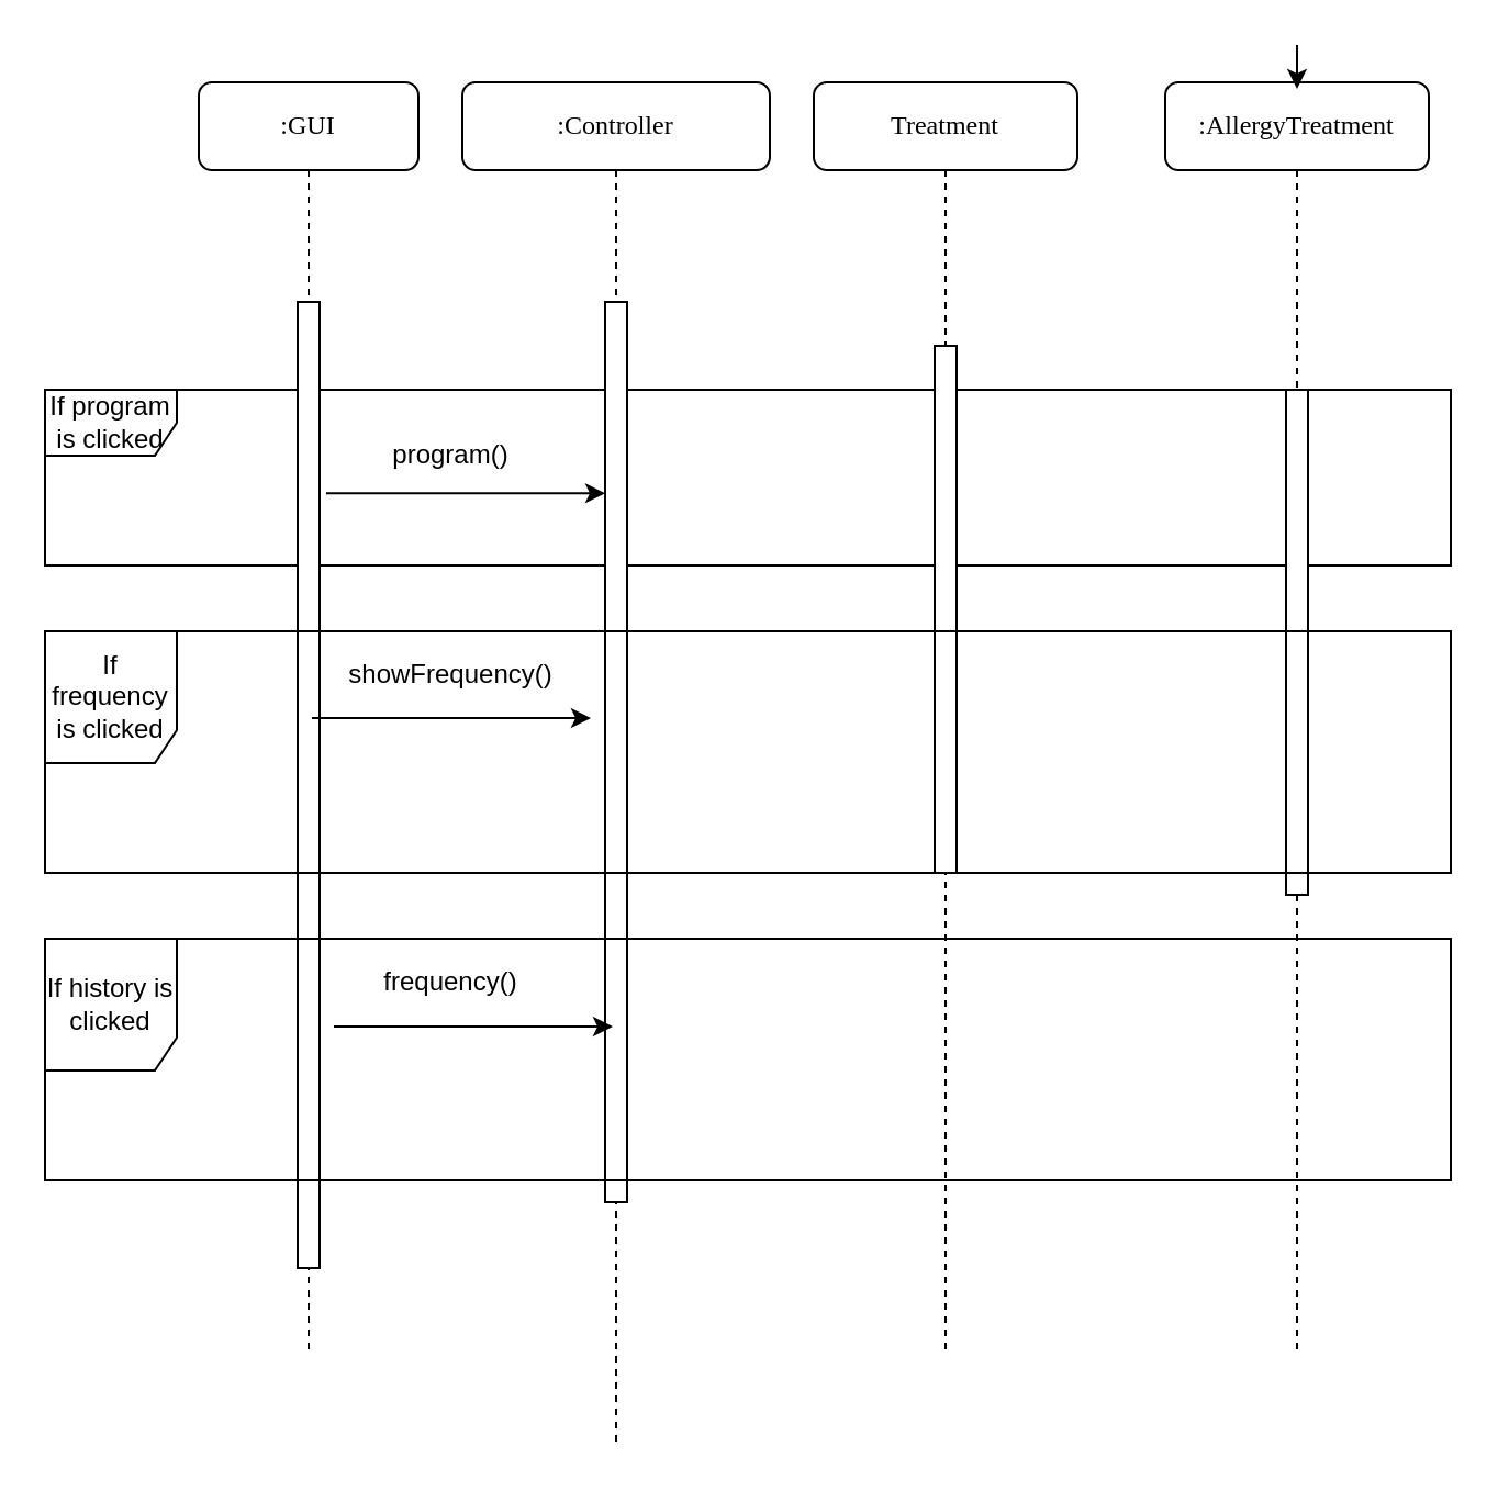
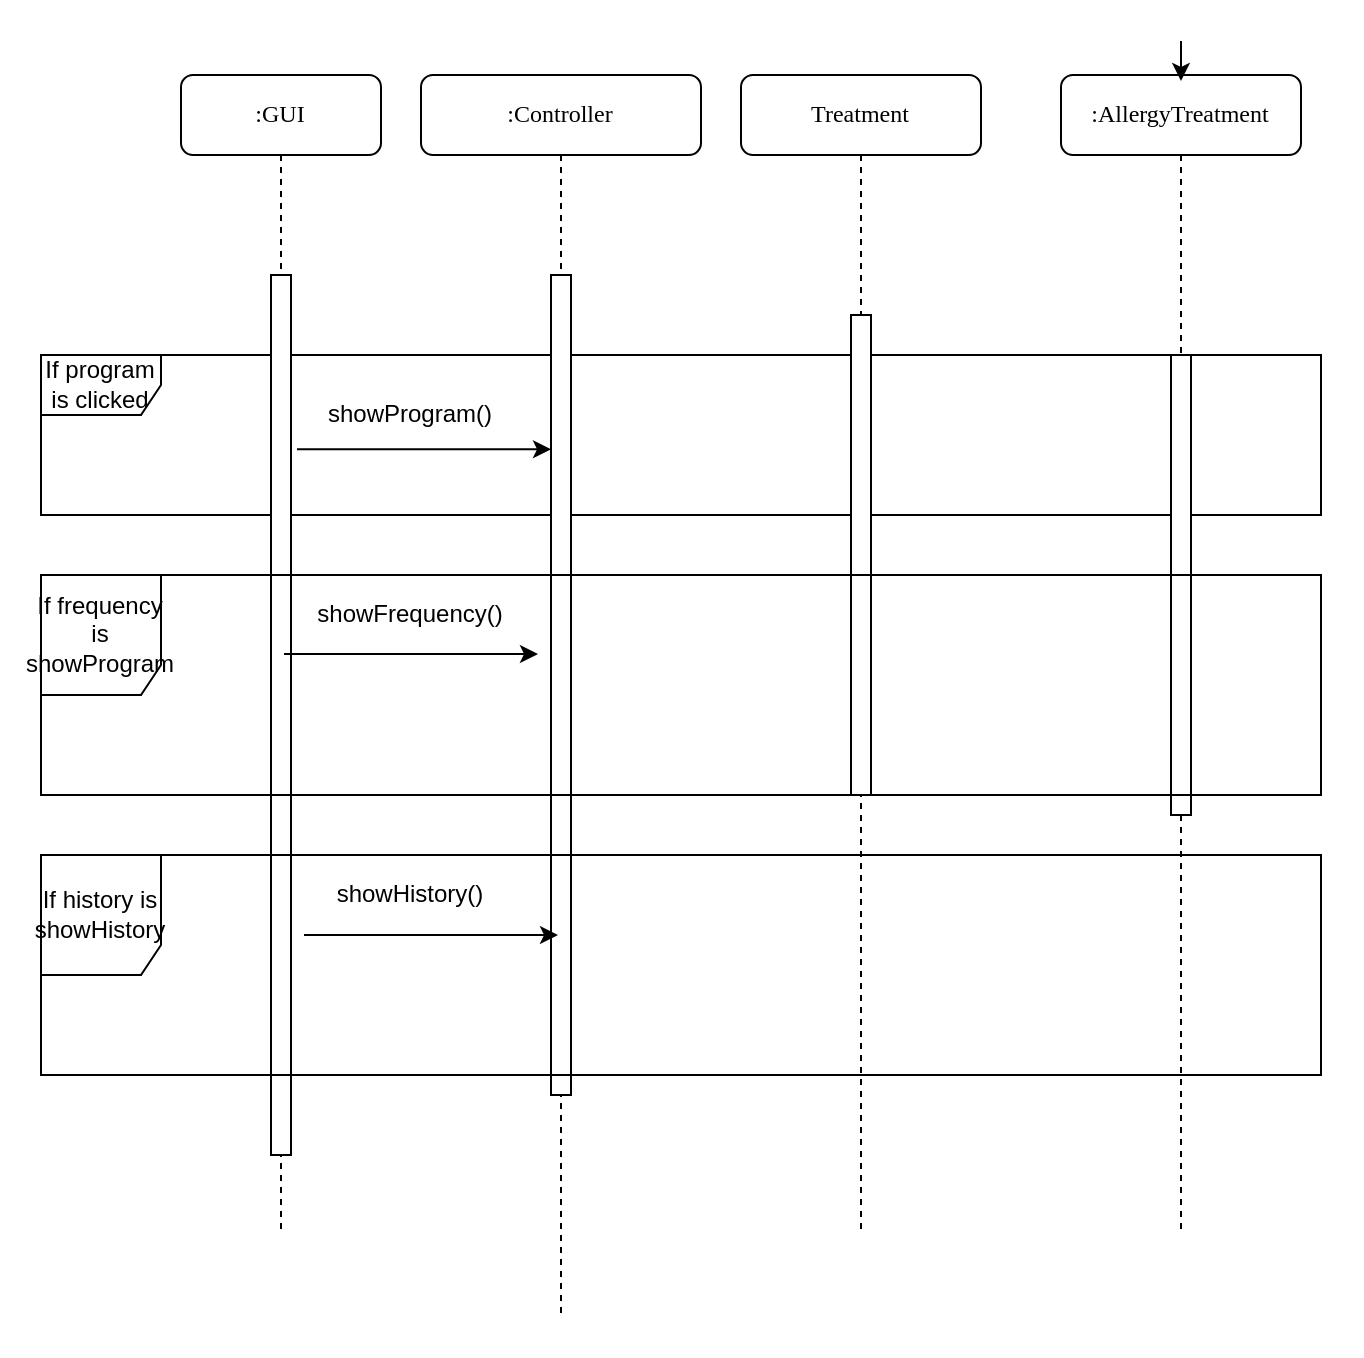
  <mxCell id="0" />
  <mxCell id="1" parent="0" />
  <mxCell id="2" value="If program is clicked" style="shape=umlFrame;whiteSpace=wrap;html=1;" vertex="1" parent="1"><mxGeometry x="20" y="177" width="640" height="80" as="geometry" /></mxCell>
  <mxCell id="3" value=":Controller" style="shape=umlLifeline;perimeter=lifelinePerimeter;whiteSpace=wrap;html=1;container=1;collapsible=0;recursiveResize=0;outlineConnect=0;rounded=1;shadow=0;comic=0;labelBackgroundColor=none;strokeWidth=1;fontFamily=Verdana;fontSize=12;align=center;" vertex="1" parent="1"><mxGeometry x="210" y="37" width="140" height="620" as="geometry" /></mxCell>
  <mxCell id="4" value="" style="html=1;points=[];perimeter=orthogonalPerimeter;rounded=0;shadow=0;comic=0;labelBackgroundColor=none;strokeWidth=1;fontFamily=Verdana;fontSize=12;align=center;" vertex="1" parent="3"><mxGeometry x="65" y="100" width="10" height="410" as="geometry" /></mxCell>
  <mxCell id="5" value="Treatment" style="shape=umlLifeline;perimeter=lifelinePerimeter;whiteSpace=wrap;html=1;container=1;collapsible=0;recursiveResize=0;outlineConnect=0;rounded=1;shadow=0;comic=0;labelBackgroundColor=none;strokeWidth=1;fontFamily=Verdana;fontSize=12;align=center;" vertex="1" parent="1"><mxGeometry x="370" y="37" width="120" height="580" as="geometry" /></mxCell>
  <mxCell id="6" value="" style="html=1;points=[];perimeter=orthogonalPerimeter;rounded=0;shadow=0;comic=0;labelBackgroundColor=none;strokeWidth=1;fontFamily=Verdana;fontSize=12;align=center;" vertex="1" parent="5"><mxGeometry x="55" y="120" width="10" height="240" as="geometry" /></mxCell>
  <mxCell id="7" value=":AllergyTreatment" style="shape=umlLifeline;perimeter=lifelinePerimeter;whiteSpace=wrap;html=1;container=1;collapsible=0;recursiveResize=0;outlineConnect=0;rounded=1;shadow=0;comic=0;labelBackgroundColor=none;strokeWidth=1;fontFamily=Verdana;fontSize=12;align=center;" vertex="1" parent="1"><mxGeometry x="530" y="37" width="120" height="580" as="geometry" /></mxCell>
  <mxCell id="8" value="" style="html=1;points=[];perimeter=orthogonalPerimeter;rounded=0;shadow=0;comic=0;labelBackgroundColor=none;strokeWidth=1;fontFamily=Verdana;fontSize=12;align=center;" vertex="1" parent="7"><mxGeometry x="55" y="140" width="10" height="230" as="geometry" /></mxCell>
  <mxCell id="9" value=":GUI" style="shape=umlLifeline;perimeter=lifelinePerimeter;whiteSpace=wrap;html=1;container=1;collapsible=0;recursiveResize=0;outlineConnect=0;rounded=1;shadow=0;comic=0;labelBackgroundColor=none;strokeWidth=1;fontFamily=Verdana;fontSize=12;align=center;" vertex="1" parent="1"><mxGeometry x="90" y="37" width="100" height="580" as="geometry" /></mxCell>
  <mxCell id="10" value="" style="html=1;points=[];perimeter=orthogonalPerimeter;rounded=0;shadow=0;comic=0;labelBackgroundColor=none;strokeWidth=1;fontFamily=Verdana;fontSize=12;align=center;" vertex="1" parent="9"><mxGeometry x="45" y="100" width="10" height="440" as="geometry" /></mxCell>
  <mxCell id="11" style="edgeStyle=orthogonalEdgeStyle;curved=1;rounded=0;orthogonalLoop=1;jettySize=auto;html=1;" edge="1" parent="1"><mxGeometry relative="1" as="geometry"><mxPoint x="590" y="40" as="targetPoint" /><mxPoint x="590" y="20" as="sourcePoint" /></mxGeometry></mxCell>
- <mxCell id="12" value="program()" style="text;html=1;strokeColor=none;fillColor=none;align=center;verticalAlign=middle;whiteSpace=wrap;rounded=0;" vertex="1" parent="1"><mxGeometry x="160" y="197" width="90" height="20" as="geometry" /></mxCell>
+ <mxCell id="12" value="showProgram()" style="text;html=1;strokeColor=none;fillColor=none;align=center;verticalAlign=middle;whiteSpace=wrap;rounded=0;" vertex="1" parent="1"><mxGeometry x="160" y="197" width="90" height="20" as="geometry" /></mxCell>
  <mxCell id="13" value="" style="endArrow=classic;html=1;exitX=1.3;exitY=0.198;exitDx=0;exitDy=0;exitPerimeter=0;" edge="1" parent="1" source="10" target="4"><mxGeometry width="50" height="50" relative="1" as="geometry"><mxPoint x="150" y="247" as="sourcePoint" /><mxPoint x="200" y="197" as="targetPoint" /></mxGeometry></mxCell>
- <mxCell id="14" value="If frequency is clicked" style="shape=umlFrame;whiteSpace=wrap;html=1;width=60;height=60;" vertex="1" parent="1"><mxGeometry x="20" y="287" width="640" height="110" as="geometry" /></mxCell>
+ <mxCell id="14" value="If frequency is showProgram" style="shape=umlFrame;whiteSpace=wrap;html=1;width=60;height=60;" vertex="1" parent="1"><mxGeometry x="20" y="287" width="640" height="110" as="geometry" /></mxCell>
  <mxCell id="15" value="showFrequency()" style="text;html=1;strokeColor=none;fillColor=none;align=center;verticalAlign=middle;whiteSpace=wrap;rounded=0;" vertex="1" parent="1"><mxGeometry x="160" y="297" width="90" height="20" as="geometry" /></mxCell>
  <mxCell id="16" value="" style="endArrow=classic;html=1;exitX=1.3;exitY=0.198;exitDx=0;exitDy=0;exitPerimeter=0;" edge="1" parent="1"><mxGeometry width="50" height="50" relative="1" as="geometry"><mxPoint x="141.5" y="326.5" as="sourcePoint" /><mxPoint x="268.5" y="326.5" as="targetPoint" /></mxGeometry></mxCell>
- <mxCell id="17" value="If history is clicked" style="shape=umlFrame;whiteSpace=wrap;html=1;width=60;height=60;" vertex="1" parent="1"><mxGeometry x="20" y="427" width="640" height="110" as="geometry" /></mxCell>
- <mxCell id="18" value="frequency()" style="text;html=1;strokeColor=none;fillColor=none;align=center;verticalAlign=middle;whiteSpace=wrap;rounded=0;" vertex="1" parent="1"><mxGeometry x="160" y="437" width="90" height="20" as="geometry" /></mxCell>
+ <mxCell id="17" value="If history is showHistory" style="shape=umlFrame;whiteSpace=wrap;html=1;width=60;height=60;" vertex="1" parent="1"><mxGeometry x="20" y="427" width="640" height="110" as="geometry" /></mxCell>
+ <mxCell id="18" value="showHistory()" style="text;html=1;strokeColor=none;fillColor=none;align=center;verticalAlign=middle;whiteSpace=wrap;rounded=0;" vertex="1" parent="1"><mxGeometry x="160" y="437" width="90" height="20" as="geometry" /></mxCell>
  <mxCell id="19" value="" style="endArrow=classic;html=1;exitX=1.3;exitY=0.198;exitDx=0;exitDy=0;exitPerimeter=0;" edge="1" parent="1"><mxGeometry width="50" height="50" relative="1" as="geometry"><mxPoint x="151.5" y="467" as="sourcePoint" /><mxPoint x="278.5" y="467" as="targetPoint" /></mxGeometry></mxCell>
